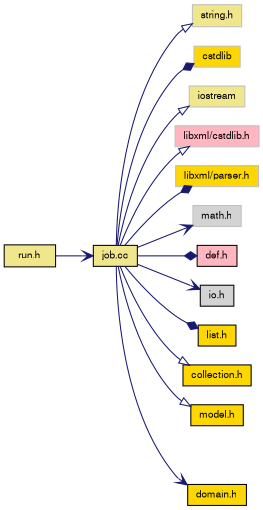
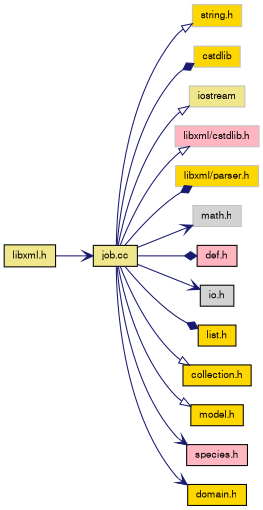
  digraph {
    rankdir=LR
    node [color=black fillcolor=gold fontname=FreeSans fontsize=10 shape=record style=filled]
    edge [arrowhead=onormal color=midnightblue fontname=FreeSans fontsize=10 labelfontname=FreeSans labelfontsize=10 style=solid]
    n1 [fillcolor=khaki fontcolor=black height=0.2 label="job.cc" width=0.4]
-   n2 [color=grey75 fillcolor=khaki height=0.2 label="string.h" width=0.4]
+   n2 [color=grey75 height=0.2 label="string.h" width=0.4]
    n3 [color=grey75 height=0.2 label=cstdlib width=0.4]
    n4 [color=grey75 fillcolor=khaki height=0.2 label=iostream width=0.4]
    n5 [color=grey75 fillcolor=lightpink height=0.2 label="libxml/cstdlib.h" width=0.4]
    n6 [color=grey75 height=0.2 label="libxml/parser.h" width=0.4]
    n7 [color=grey75 fillcolor=lightgrey height=0.2 label="math.h" width=0.4]
    n8 [fillcolor=lightpink height=0.2 label="def.h" width=0.4]
    n9 [fillcolor=lightgrey height=0.2 label="io.h" width=0.4]
    n10 [height=0.2 label="list.h" width=0.4]
    n11 [height=0.2 label="collection.h" width=0.4]
    n12 [height=0.2 label="model.h" width=0.4]
+   n13 [fillcolor=lightpink height=0.2 label="species.h" width=0.4]
    n14 [height=0.2 label="domain.h" width=0.4]
-   n15 [fillcolor=khaki height=0.2 label="run.h" width=0.4]
+   n15 [fillcolor=khaki height=0.2 label="libxml.h" width=0.4]
    n1 -> n2
    n1 -> n3 [arrowhead=diamond]
    n1 -> n4
    n1 -> n5
    n1 -> n6 [arrowhead=diamond]
    n1 -> n7 [arrowhead=vee]
    n1 -> n8 [arrowhead=diamond]
    n1 -> n9 [arrowhead=vee]
    n1 -> n10 [arrowhead=diamond]
    n1 -> n11
    n1 -> n12
+   n1 -> n13 [arrowhead=vee]
    n1 -> n14 [arrowhead=vee]
    n15 -> n1 [arrowhead=vee]
  }
